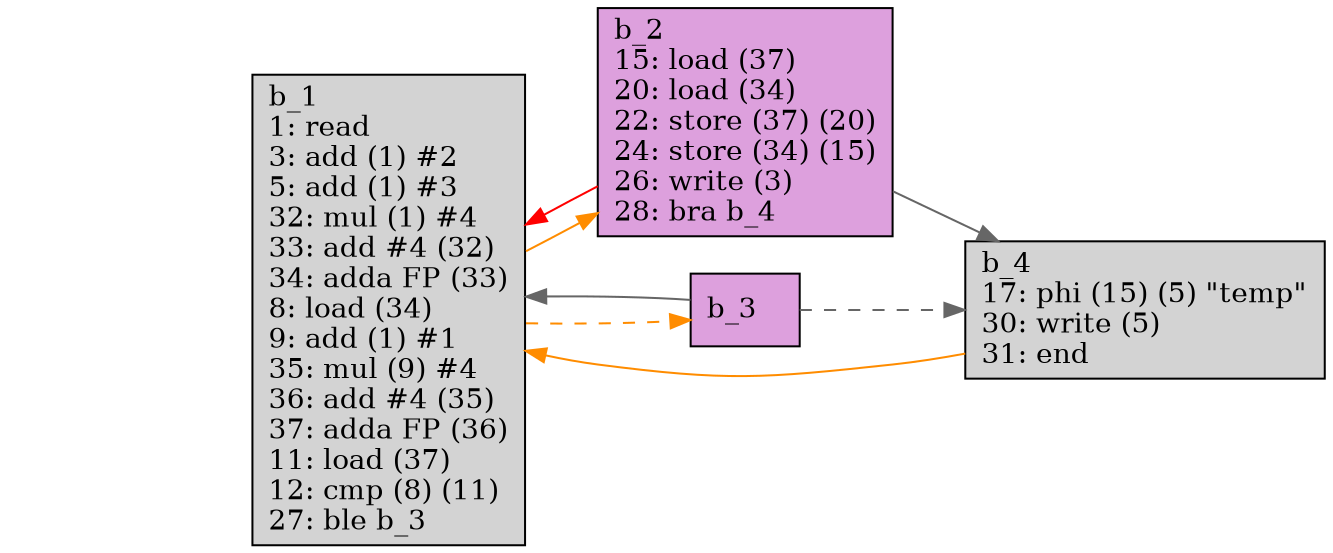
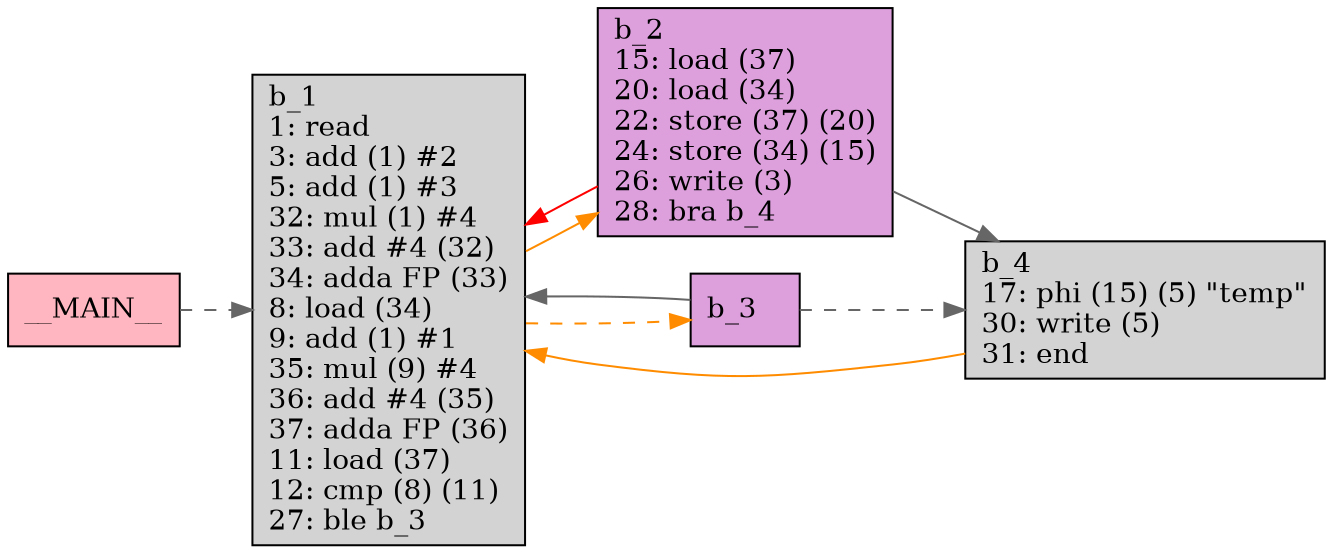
  digraph {
    rankdir=LR
    node [shape=box style=filled fillcolor=lightgrey]
    edge [color=gray40 style=solid]
    n1 [label="b_1\l1: read\l3: add (1) #2\l5: add (1) #3\l32: mul (1) #4\l33: add #4 (32)\l34: adda FP (33)\l8: load (34)\l9: add (1) #1\l35: mul (9) #4\l36: add #4 (35)\l37: adda FP (36)\l11: load (37)\l12: cmp (8) (11)\l27: ble b_3\l"]
+   __MAIN__ [fillcolor=lightpink]
    n3 [label="b_2\l15: load (37)\l20: load (34)\l22: store (37) (20)\l24: store (34) (15)\l26: write (3)\l28: bra b_4\l" fillcolor=plum]
    n4 [label="b_3\l" fillcolor=plum]
    n5 [label="b_4\l17: phi (15) (5) \"temp\"\l30: write (5)\l31: end\l"]
    n1 -> n3 [color=darkorange]
    n1 -> n4 [color=darkorange style=dashed]
+   __MAIN__ -> n1 [style=dashed]
    n3 -> n1 [color=red]
    n3 -> n5
    n4 -> n1
    n4 -> n5 [style=dashed]
    n5 -> n1 [color=darkorange]
  }
